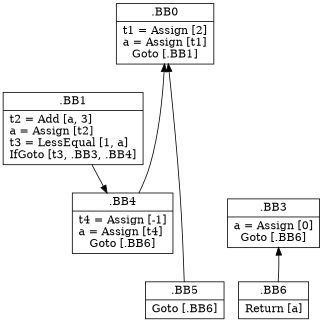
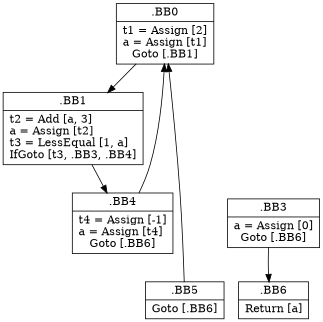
  digraph {
    rankdir=TD
    node [shape=record]
    n1 [label="{ .BB0 | t1 = Assign [2]\la = Assign [t1]\lGoto [.BB1]}"]
    n2 [label="{ .BB1 | t2 = Add [a, 3]\la = Assign [t2]\lt3 = LessEqual [1, a]\lIfGoto [t3, .BB3, .BB4]}"]
    n3 [label="{ .BB4 | t4 = Assign [-1]\la = Assign [t4]\lGoto [.BB6]}"]
    n4 [label="{ .BB3 | a = Assign [0]\lGoto [.BB6]}"]
    n5 [label="{ .BB6 | Return [a]}"]
    n6 [label="{ .BB5 | Goto [.BB6]}"]
+   n1 -> n2
    n2 -> n3
    n3 -> n1
    n3 -> n6 [style=invis]
-   n5 -> n4
+   n4 -> n5
    n4 -> n6 [style=invis]
    n6 -> n1
  }
